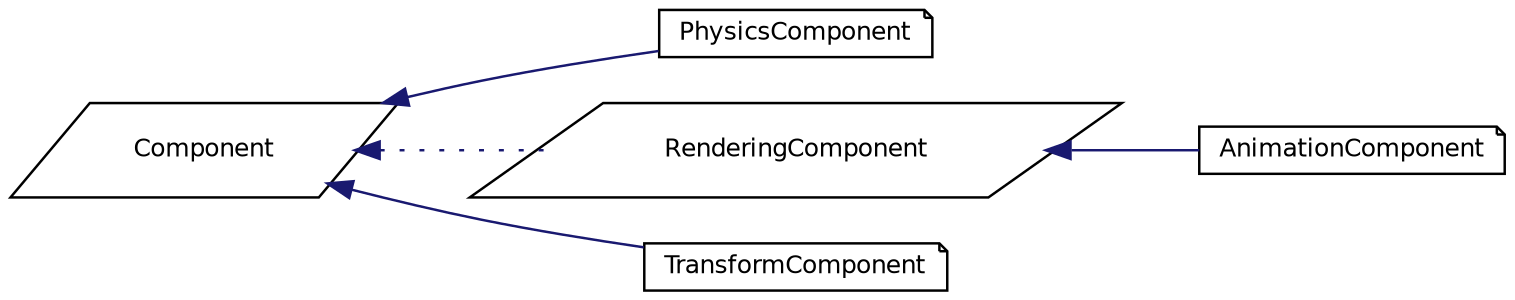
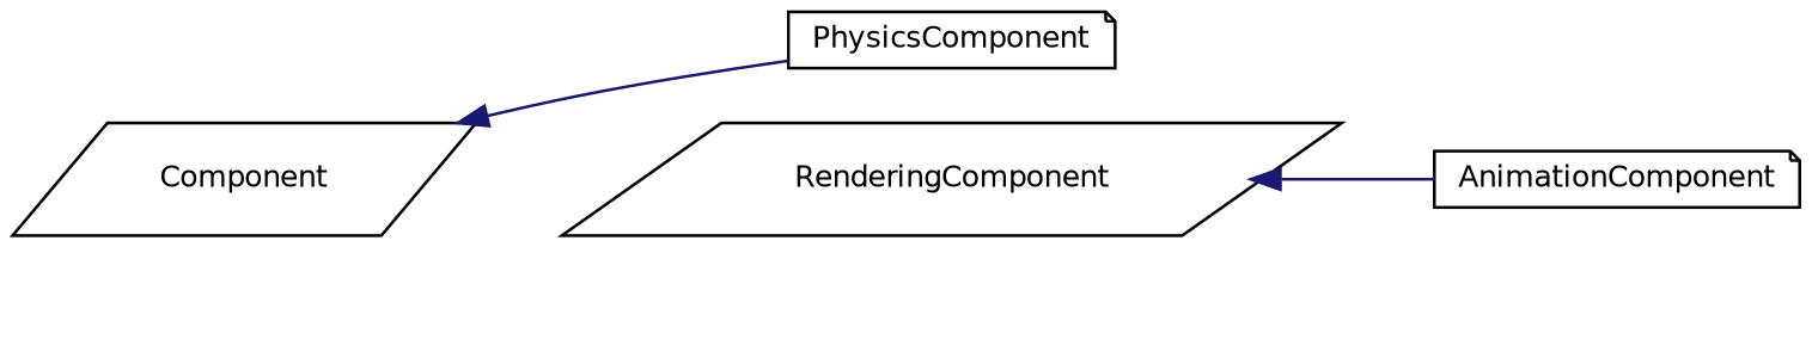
  digraph {
    fontname="DejaVu Sans"
    rankdir=LR
    node [color=black fillcolor=white fontname="DejaVu Sans" fontsize=10 shape=note style=filled]
    edge [color=midnightblue dir=back fontname="DejaVu Sans" fontsize=10 labelfontname=Helvetica labelfontsize=10 style=solid]
    n1 [height=0.2 label=Component shape=parallelogram width=0.4]
    n2 [height=0.2 label=PhysicsComponent width=0.4]
    n3 [height=0.2 label=RenderingComponent shape=parallelogram width=0.4]
-   n4 [height=0.2 label=TransformComponent width=0.4]
    n5 [height=0.2 label=AnimationComponent width=0.4]
    n1 -> n2
-   n1 -> n3 [style=dotted]
-   n1 -> n4
    n3 -> n5
  }
